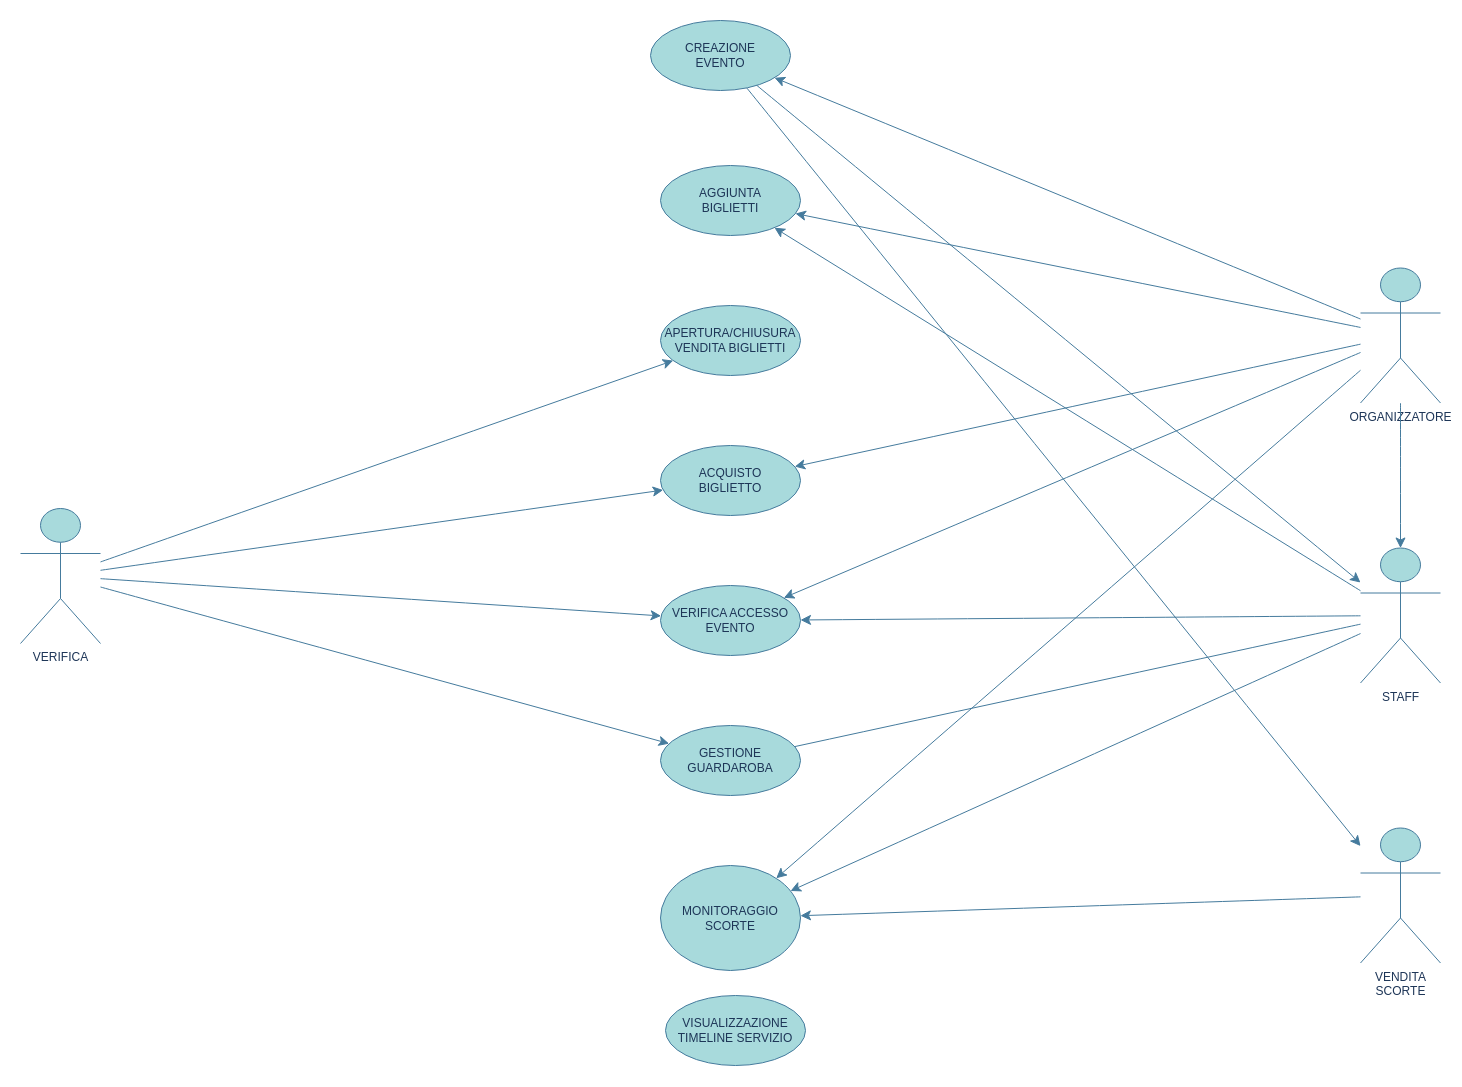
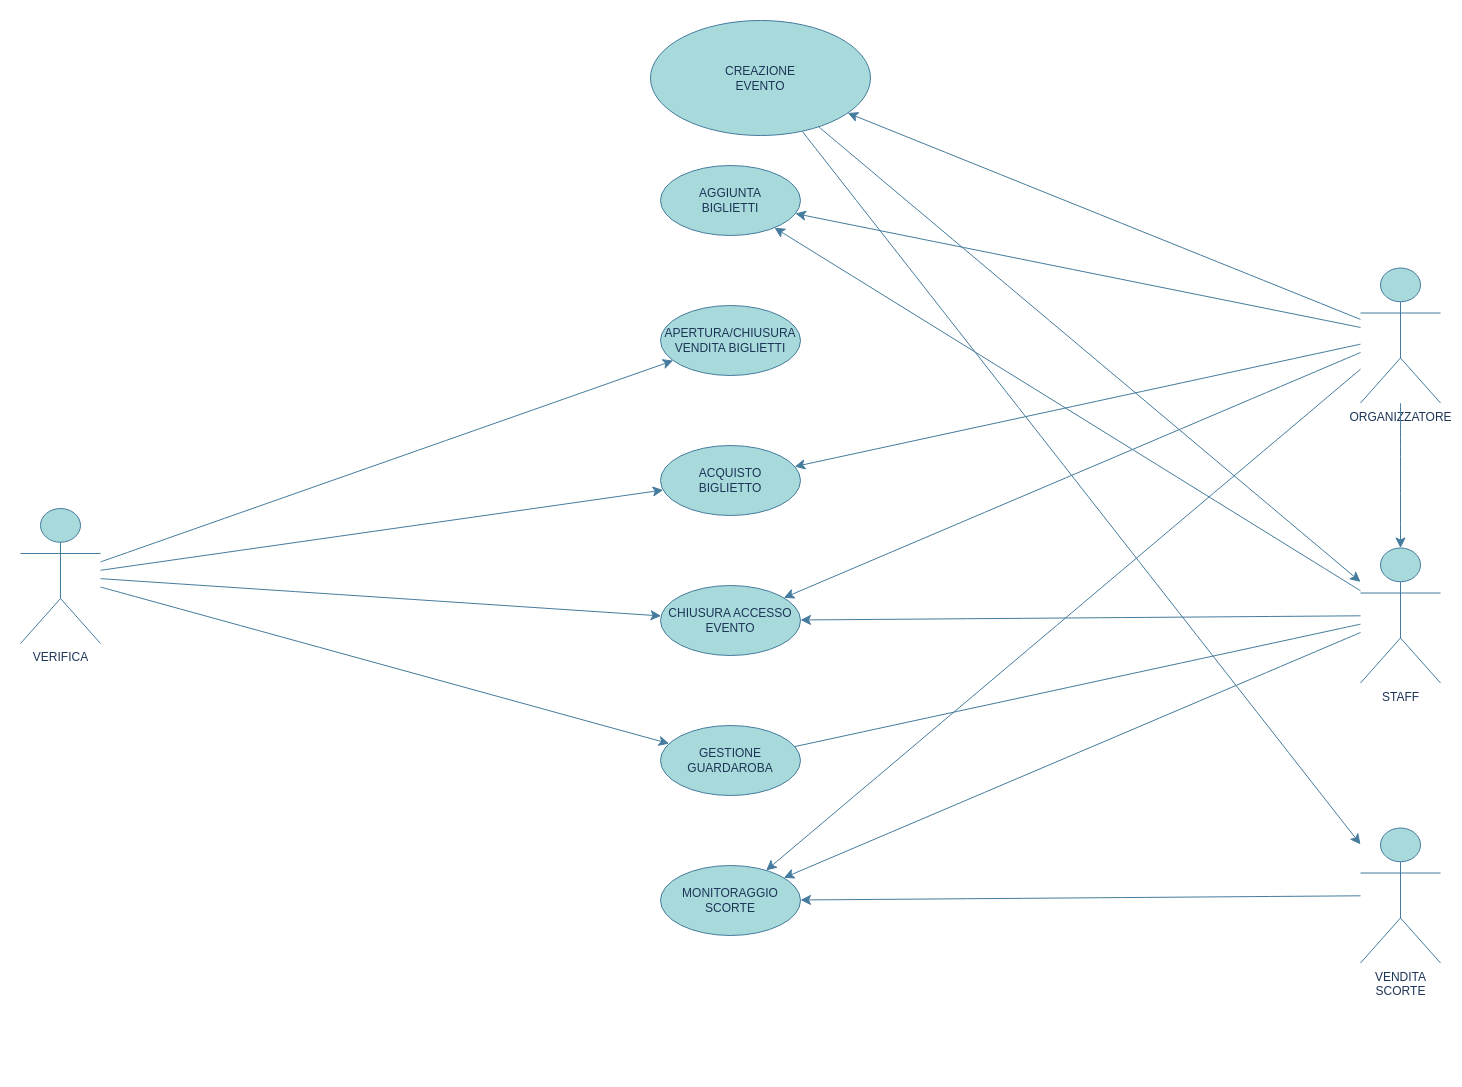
  <mxCell id="0" />
  <mxCell id="1" parent="0" />
- <mxCell id="2" value="CREAZIONE&lt;div&gt;EVENTO&lt;/div&gt;" style="ellipse;whiteSpace=wrap;html=1;labelBackgroundColor=none;fillColor=#A8DADC;strokeColor=#457B9D;fontColor=#1D3557;" vertex="1" parent="1"><mxGeometry x="650" y="20" width="140" height="70" as="geometry" /></mxCell>
+ <mxCell id="2" value="CREAZIONE&lt;div&gt;EVENTO&lt;/div&gt;" style="ellipse;whiteSpace=wrap;html=1;labelBackgroundColor=none;fillColor=#A8DADC;strokeColor=#457B9D;fontColor=#1D3557;" vertex="1" parent="1"><mxGeometry x="650" y="20" width="220" height="115" as="geometry" /></mxCell>
  <mxCell id="3" value="AGGIUNTA&lt;div&gt;BIGLIETTI&lt;/div&gt;" style="ellipse;whiteSpace=wrap;html=1;labelBackgroundColor=none;fillColor=#A8DADC;strokeColor=#457B9D;fontColor=#1D3557;" vertex="1" parent="1"><mxGeometry x="660" y="165" width="140" height="70" as="geometry" /></mxCell>
  <mxCell id="4" value="APERTURA/CHIUSURA&lt;div&gt;VENDITA BIGLIETTI&lt;/div&gt;" style="ellipse;whiteSpace=wrap;html=1;labelBackgroundColor=none;fillColor=#A8DADC;strokeColor=#457B9D;fontColor=#1D3557;" vertex="1" parent="1"><mxGeometry x="660" y="305" width="140" height="70" as="geometry" /></mxCell>
  <mxCell id="5" value="ACQUISTO&lt;div&gt;BIGLIETTO&lt;/div&gt;" style="ellipse;whiteSpace=wrap;html=1;labelBackgroundColor=none;fillColor=#A8DADC;strokeColor=#457B9D;fontColor=#1D3557;" vertex="1" parent="1"><mxGeometry x="660" y="445" width="140" height="70" as="geometry" /></mxCell>
- <mxCell id="6" value="VERIFICA ACCESSO&lt;div&gt;EVENTO&lt;/div&gt;" style="ellipse;whiteSpace=wrap;html=1;labelBackgroundColor=none;fillColor=#A8DADC;strokeColor=#457B9D;fontColor=#1D3557;" vertex="1" parent="1"><mxGeometry x="660" y="585" width="140" height="70" as="geometry" /></mxCell>
+ <mxCell id="6" value="CHIUSURA ACCESSO&lt;div&gt;EVENTO&lt;/div&gt;" style="ellipse;whiteSpace=wrap;html=1;labelBackgroundColor=none;fillColor=#A8DADC;strokeColor=#457B9D;fontColor=#1D3557;" vertex="1" parent="1"><mxGeometry x="660" y="585" width="140" height="70" as="geometry" /></mxCell>
  <mxCell id="7" value="GESTIONE&lt;div&gt;GUARDAROBA&lt;/div&gt;" style="ellipse;whiteSpace=wrap;html=1;labelBackgroundColor=none;fillColor=#A8DADC;strokeColor=#457B9D;fontColor=#1D3557;" vertex="1" parent="1"><mxGeometry x="660" y="725" width="140" height="70" as="geometry" /></mxCell>
- <mxCell id="8" value="MONITORAGGIO&lt;div&gt;SCORTE&lt;/div&gt;" style="ellipse;whiteSpace=wrap;html=1;labelBackgroundColor=none;fillColor=#A8DADC;strokeColor=#457B9D;fontColor=#1D3557;" vertex="1" parent="1"><mxGeometry x="660" y="865" width="140" height="105" as="geometry" /></mxCell>
- <mxCell id="9" value="VISUALIZZAZIONE&lt;div&gt;TIMELINE SERVIZIO&lt;/div&gt;" style="ellipse;whiteSpace=wrap;html=1;labelBackgroundColor=none;fillColor=#A8DADC;strokeColor=#457B9D;fontColor=#1D3557;" vertex="1" parent="1"><mxGeometry x="665" y="995" width="140" height="70" as="geometry" /></mxCell>
+ <mxCell id="8" value="MONITORAGGIO&lt;div&gt;SCORTE&lt;/div&gt;" style="ellipse;whiteSpace=wrap;html=1;labelBackgroundColor=none;fillColor=#A8DADC;strokeColor=#457B9D;fontColor=#1D3557;" vertex="1" parent="1"><mxGeometry x="660" y="865" width="140" height="70" as="geometry" /></mxCell>
  <mxCell id="10" style="edgeStyle=none;curved=1;rounded=0;orthogonalLoop=1;jettySize=auto;html=1;fontSize=12;startSize=8;endSize=8;labelBackgroundColor=none;strokeColor=#457B9D;fontColor=default;" edge="1" parent="1" source="11" target="6"><mxGeometry relative="1" as="geometry" /></mxCell>
  <mxCell id="11" value="VERIFICA" style="shape=umlActor;verticalLabelPosition=bottom;verticalAlign=top;html=1;labelBackgroundColor=none;fillColor=#A8DADC;strokeColor=#457B9D;fontColor=#1D3557;" vertex="1" parent="1"><mxGeometry x="20" y="508" width="80" height="135" as="geometry" /></mxCell>
  <mxCell id="12" value="VENDITA&lt;div&gt;&lt;span style=&quot;background-color: initial;&quot;&gt;SCORTE&lt;/span&gt;&lt;/div&gt;" style="shape=umlActor;verticalLabelPosition=bottom;verticalAlign=top;html=1;labelBackgroundColor=none;fillColor=#A8DADC;strokeColor=#457B9D;fontColor=#1D3557;" vertex="1" parent="1"><mxGeometry x="1360" y="827.5" width="80" height="135" as="geometry" /></mxCell>
  <mxCell id="13" value="&lt;div&gt;STAFF&lt;/div&gt;&lt;div&gt;&lt;br&gt;&lt;/div&gt;" style="shape=umlActor;verticalLabelPosition=bottom;verticalAlign=top;html=1;labelBackgroundColor=none;fillColor=#A8DADC;strokeColor=#457B9D;fontColor=#1D3557;" vertex="1" parent="1"><mxGeometry x="1360" y="547.5" width="80" height="135" as="geometry" /></mxCell>
  <mxCell id="14" value="ORGANIZZATORE" style="shape=umlActor;verticalLabelPosition=bottom;verticalAlign=top;html=1;labelBackgroundColor=none;fillColor=#A8DADC;strokeColor=#457B9D;fontColor=#1D3557;" vertex="1" parent="1"><mxGeometry x="1360" y="267.5" width="80" height="135" as="geometry" /></mxCell>
  <mxCell id="15" style="edgeStyle=none;curved=1;rounded=0;orthogonalLoop=1;jettySize=auto;html=1;fontSize=12;startSize=8;endSize=8;labelBackgroundColor=none;strokeColor=#457B9D;fontColor=default;" edge="1" parent="1" source="11" target="7"><mxGeometry relative="1" as="geometry"><mxPoint x="50" y="680" as="sourcePoint" /><mxPoint x="641" y="621" as="targetPoint" /></mxGeometry></mxCell>
  <mxCell id="16" style="edgeStyle=none;curved=1;rounded=0;orthogonalLoop=1;jettySize=auto;html=1;fontSize=12;startSize=8;endSize=8;labelBackgroundColor=none;strokeColor=#457B9D;fontColor=default;" edge="1" parent="1" source="11" target="5"><mxGeometry relative="1" as="geometry"><mxPoint x="80" y="596" as="sourcePoint" /><mxPoint x="651" y="631" as="targetPoint" /></mxGeometry></mxCell>
  <mxCell id="17" style="edgeStyle=none;curved=1;rounded=0;orthogonalLoop=1;jettySize=auto;html=1;fontSize=12;startSize=8;endSize=8;labelBackgroundColor=none;strokeColor=#457B9D;fontColor=default;" edge="1" parent="1" source="11" target="4"><mxGeometry relative="1" as="geometry"><mxPoint x="90" y="606" as="sourcePoint" /><mxPoint x="661" y="641" as="targetPoint" /></mxGeometry></mxCell>
  <mxCell id="18" style="edgeStyle=none;curved=1;rounded=0;orthogonalLoop=1;jettySize=auto;html=1;fontSize=12;startSize=8;endSize=8;labelBackgroundColor=none;strokeColor=#457B9D;fontColor=default;" edge="1" parent="1" source="14" target="2"><mxGeometry relative="1" as="geometry"><mxPoint x="100" y="616" as="sourcePoint" /><mxPoint x="671" y="651" as="targetPoint" /></mxGeometry></mxCell>
  <mxCell id="19" style="edgeStyle=none;curved=1;rounded=0;orthogonalLoop=1;jettySize=auto;html=1;fontSize=12;startSize=8;endSize=8;labelBackgroundColor=none;strokeColor=#457B9D;fontColor=default;" edge="1" parent="1" source="14" target="3"><mxGeometry relative="1" as="geometry"><mxPoint x="1320" y="290" as="sourcePoint" /><mxPoint x="772" y="81" as="targetPoint" /></mxGeometry></mxCell>
  <mxCell id="20" style="edgeStyle=none;curved=1;rounded=0;orthogonalLoop=1;jettySize=auto;html=1;fontSize=12;startSize=8;endSize=8;labelBackgroundColor=none;strokeColor=#457B9D;fontColor=default;" edge="1" parent="1" source="14" target="5"><mxGeometry relative="1" as="geometry"><mxPoint x="1430" y="271" as="sourcePoint" /><mxPoint x="792" y="101" as="targetPoint" /></mxGeometry></mxCell>
  <mxCell id="21" style="edgeStyle=none;curved=1;rounded=0;orthogonalLoop=1;jettySize=auto;html=1;fontSize=12;startSize=8;endSize=8;labelBackgroundColor=none;strokeColor=#457B9D;fontColor=default;" edge="1" parent="1" source="14" target="6"><mxGeometry relative="1" as="geometry"><mxPoint x="1410" y="260" as="sourcePoint" /><mxPoint x="798" y="465" as="targetPoint" /></mxGeometry></mxCell>
  <mxCell id="22" style="edgeStyle=none;curved=1;rounded=0;orthogonalLoop=1;jettySize=auto;html=1;fontSize=12;startSize=8;endSize=8;labelBackgroundColor=none;strokeColor=#457B9D;fontColor=default;" edge="1" parent="1" source="14" target="13"><mxGeometry relative="1" as="geometry"><mxPoint x="1350" y="320" as="sourcePoint" /><mxPoint x="808" y="475" as="targetPoint" /></mxGeometry></mxCell>
  <mxCell id="23" style="edgeStyle=none;curved=1;rounded=0;orthogonalLoop=1;jettySize=auto;html=1;fontSize=12;startSize=8;endSize=8;labelBackgroundColor=none;strokeColor=#457B9D;fontColor=default;" edge="1" parent="1" source="14" target="8"><mxGeometry relative="1" as="geometry"><mxPoint x="1380" y="330" as="sourcePoint" /><mxPoint x="818" y="485" as="targetPoint" /></mxGeometry></mxCell>
  <mxCell id="24" style="edgeStyle=none;curved=1;rounded=0;orthogonalLoop=1;jettySize=auto;html=1;fontSize=12;startSize=8;endSize=8;labelBackgroundColor=none;strokeColor=#457B9D;fontColor=default;" edge="1" parent="1" source="13" target="6"><mxGeometry relative="1" as="geometry"><mxPoint x="1400" y="409.6" as="sourcePoint" /><mxPoint x="809" y="210" as="targetPoint" /></mxGeometry></mxCell>
  <mxCell id="25" style="edgeStyle=none;curved=1;rounded=0;orthogonalLoop=1;jettySize=auto;html=1;fontSize=12;startSize=8;endSize=8;labelBackgroundColor=none;strokeColor=#457B9D;fontColor=default;endArrow=none;" edge="1" parent="1" source="13" target="7"><mxGeometry relative="1" as="geometry"><mxPoint x="1400" y="735.438" as="sourcePoint" /><mxPoint x="819" y="220" as="targetPoint" /></mxGeometry></mxCell>
  <mxCell id="26" style="edgeStyle=none;curved=1;rounded=0;orthogonalLoop=1;jettySize=auto;html=1;fontSize=12;startSize=8;endSize=8;labelBackgroundColor=none;strokeColor=#457B9D;fontColor=default;" edge="1" parent="1" source="12" target="8"><mxGeometry relative="1" as="geometry"><mxPoint x="1410" y="745" as="sourcePoint" /><mxPoint x="810" y="763" as="targetPoint" /></mxGeometry></mxCell>
  <mxCell id="27" style="edgeStyle=none;curved=1;rounded=0;orthogonalLoop=1;jettySize=auto;html=1;fontSize=12;startSize=8;endSize=8;labelBackgroundColor=none;strokeColor=#457B9D;fontColor=default;" edge="1" parent="1" source="13" target="8"><mxGeometry relative="1" as="geometry"><mxPoint x="1420" y="755" as="sourcePoint" /><mxPoint x="820" y="773" as="targetPoint" /></mxGeometry></mxCell>
  <mxCell id="28" style="edgeStyle=none;curved=1;rounded=0;orthogonalLoop=1;jettySize=auto;html=1;fontSize=12;startSize=8;endSize=8;labelBackgroundColor=none;strokeColor=#457B9D;fontColor=default;" edge="1" parent="1" source="2" target="13"><mxGeometry relative="1" as="geometry"><mxPoint x="780" y="80" as="sourcePoint" /><mxPoint x="1410" y="407" as="targetPoint" /></mxGeometry></mxCell>
  <mxCell id="29" style="edgeStyle=none;curved=1;rounded=0;orthogonalLoop=1;jettySize=auto;html=1;fontSize=12;startSize=8;endSize=8;labelBackgroundColor=none;strokeColor=#457B9D;fontColor=default;" edge="1" parent="1" source="2" target="12"><mxGeometry relative="1" as="geometry"><mxPoint x="809" y="110" as="sourcePoint" /><mxPoint x="1430" y="427" as="targetPoint" /></mxGeometry></mxCell>
  <mxCell id="30" style="edgeStyle=none;curved=1;rounded=0;orthogonalLoop=1;jettySize=auto;html=1;fontSize=12;startSize=8;endSize=8;labelBackgroundColor=none;strokeColor=#457B9D;fontColor=default;" edge="1" parent="1" source="13" target="3"><mxGeometry relative="1" as="geometry"><mxPoint x="1410" y="581" as="sourcePoint" /><mxPoint x="800" y="260" as="targetPoint" /></mxGeometry></mxCell>
